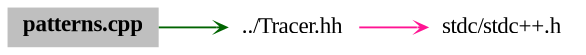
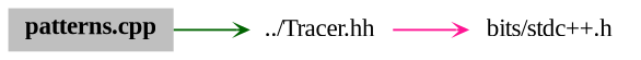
  digraph {
    fontname="Liberation Serif"
    rankdir=LR
    node [color=grey75 fontname="Liberation Serif" fontsize=12 shape=plaintext]
    edge [arrowhead=open arrowsize=0.5 arrowtail=open fontname="Liberation Serif" fontsize=15 labelfontsize=15 style=solid]
    n1 [color=black fillcolor=grey75 fontcolor=black height=0.2 label=<<b>patterns.cpp</b>> style=filled width=0.4]
    n2 [height=0.2 label="../Tracer.hh" width=0.4]
-   n3 [height=0.2 label="stdc/stdc++.h" width=0.4]
+   n3 [height=0.2 label="bits/stdc++.h" width=0.4]
    n1 -> n2 [color=darkgreen]
    n2 -> n3 [color=deeppink]
  }
